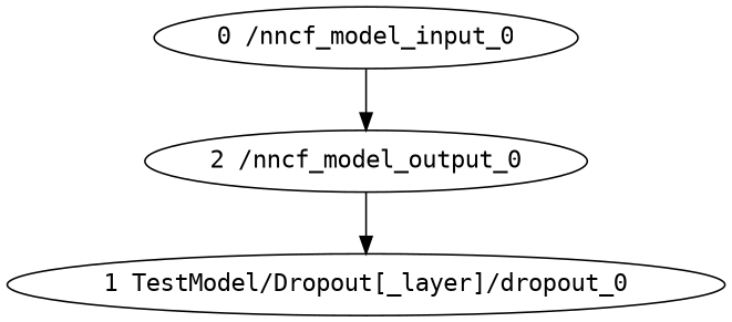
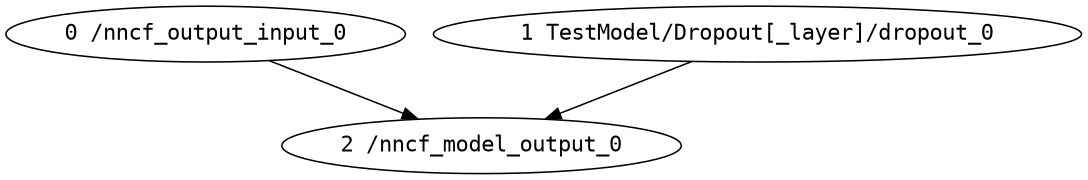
  strict digraph {
    fontname="DejaVu Sans Mono"
    node [fontname="DejaVu Sans Mono"]
    edge [fontname="DejaVu Sans Mono"]
-   "0 /nncf_model_input_0" [type=nncf_model_input]
+   "0 /nncf_model_input_0" [type=nncf_model_input label="0 /nncf_output_input_0"]
    "2 /nncf_model_output_0" [type=nncf_model_output]
    "1 TestModel/Dropout[_layer]/dropout_0" [type=dropout]
    "0 /nncf_model_input_0" -> "2 /nncf_model_output_0"
-   "2 /nncf_model_output_0" -> "1 TestModel/Dropout[_layer]/dropout_0"
+   "1 TestModel/Dropout[_layer]/dropout_0" -> "2 /nncf_model_output_0"
  }
